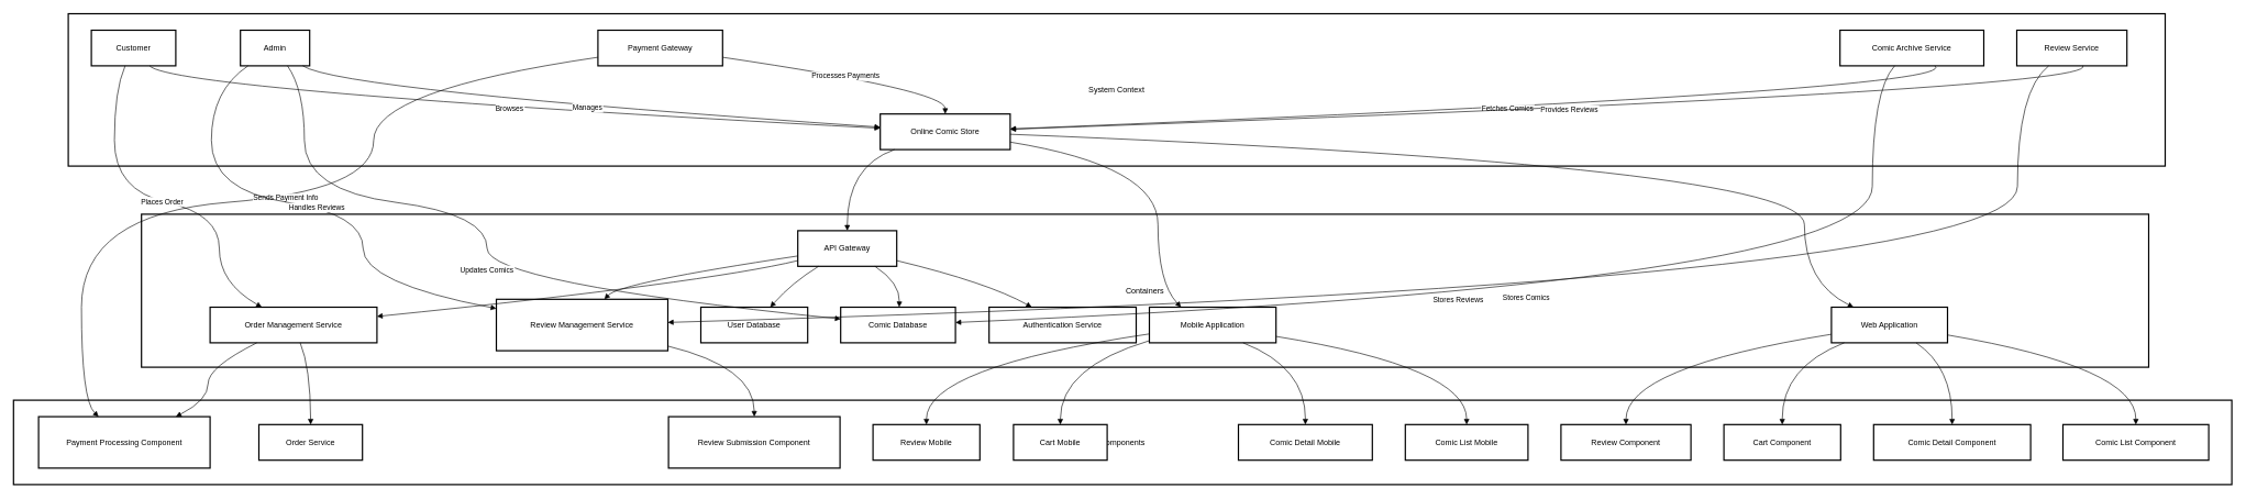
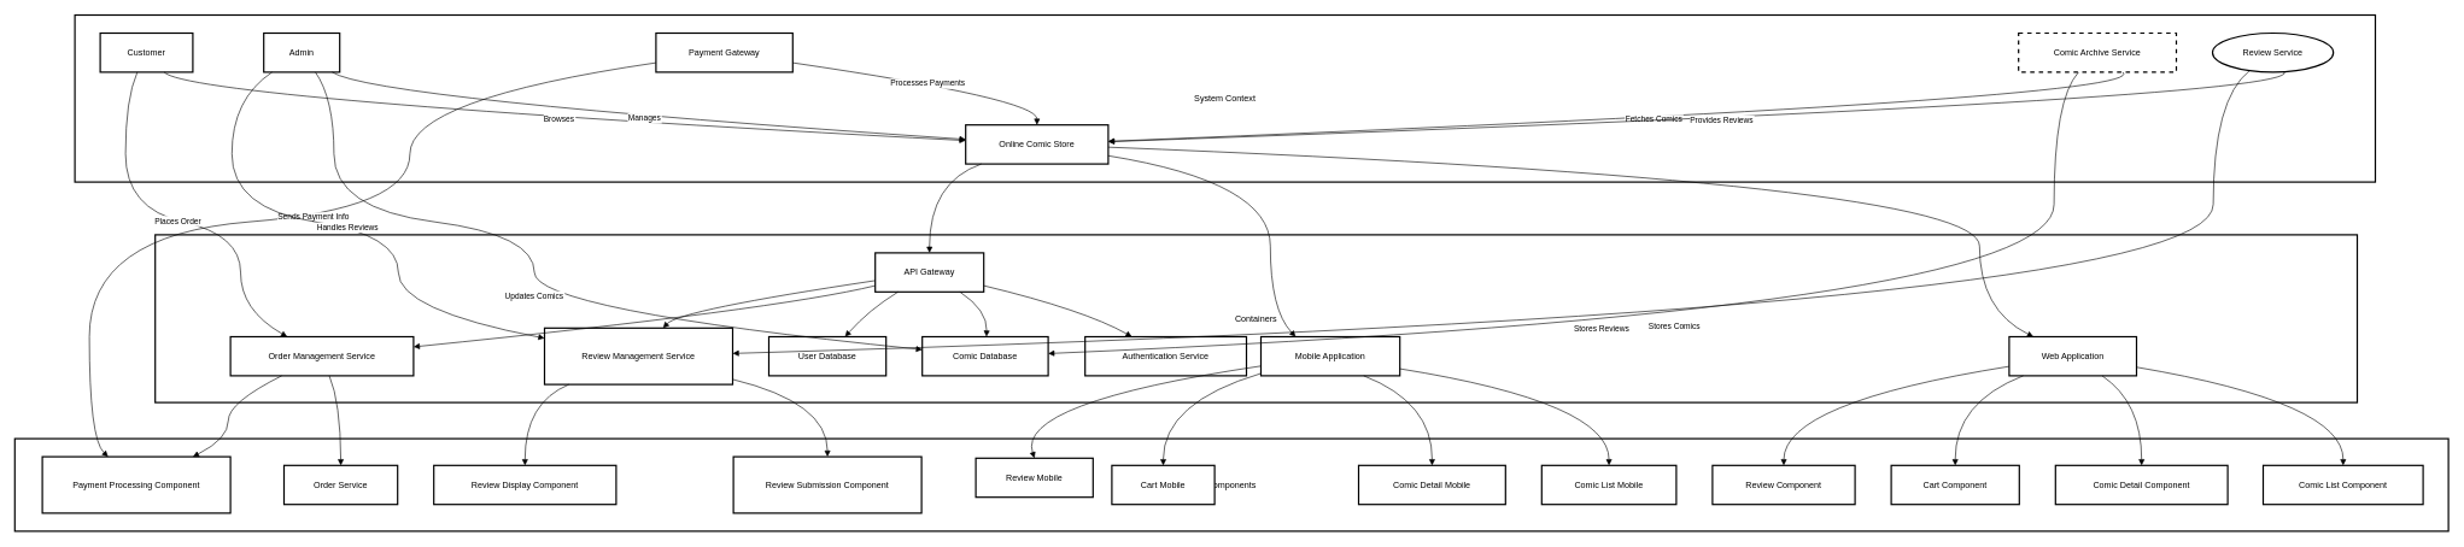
  <mxCell id="0" />
  <mxCell id="1" parent="0" />
  <mxCell id="2" value="Components" style="whiteSpace=wrap;strokeWidth=2;" vertex="1" parent="1"><mxGeometry x="20" y="606" width="3363" height="128" as="geometry" /></mxCell>
  <mxCell id="3" value="Containers" style="whiteSpace=wrap;strokeWidth=2;" vertex="1" parent="1"><mxGeometry x="214" y="324" width="3043" height="232" as="geometry" /></mxCell>
  <mxCell id="4" value="System Context" style="whiteSpace=wrap;strokeWidth=2;" vertex="1" parent="1"><mxGeometry x="103" y="20" width="3179" height="231" as="geometry" /></mxCell>
  <mxCell id="5" value="Online Comic Store" style="whiteSpace=wrap;strokeWidth=2;" vertex="1" parent="1"><mxGeometry x="1334" y="172" width="197" height="54" as="geometry" /></mxCell>
  <mxCell id="6" value="Customer" style="whiteSpace=wrap;strokeWidth=2;" vertex="1" parent="1"><mxGeometry x="138" y="45" width="128" height="54" as="geometry" /></mxCell>
  <mxCell id="7" value="Admin" style="whiteSpace=wrap;strokeWidth=2;" vertex="1" parent="1"><mxGeometry x="364" y="45" width="105" height="54" as="geometry" /></mxCell>
  <mxCell id="8" value="Payment Gateway" style="whiteSpace=wrap;strokeWidth=2;" vertex="1" parent="1"><mxGeometry x="906" y="45" width="189" height="54" as="geometry" /></mxCell>
- <mxCell id="9" value="Comic Archive Service" style="whiteSpace=wrap;strokeWidth=2;" vertex="1" parent="1"><mxGeometry x="2789" y="45" width="218" height="54" as="geometry" /></mxCell>
- <mxCell id="10" value="Review Service" style="whiteSpace=wrap;strokeWidth=2;" vertex="1" parent="1"><mxGeometry x="3057" y="45" width="167" height="54" as="geometry" /></mxCell>
+ <mxCell id="9" value="Comic Archive Service" style="whiteSpace=wrap;strokeWidth=2;dashed=1;" vertex="1" parent="1"><mxGeometry x="2789" y="45" width="218" height="54" as="geometry" /></mxCell>
+ <mxCell id="10" value="Review Service" style="ellipse;whiteSpace=wrap;strokeWidth=2;" vertex="1" parent="1"><mxGeometry x="3057" y="45" width="167" height="54" as="geometry" /></mxCell>
  <mxCell id="11" value="Web Application" style="whiteSpace=wrap;strokeWidth=2;" vertex="1" parent="1"><mxGeometry x="2776" y="465" width="176" height="54" as="geometry" /></mxCell>
  <mxCell id="12" value="Mobile Application" style="whiteSpace=wrap;strokeWidth=2;" vertex="1" parent="1"><mxGeometry x="1742" y="465" width="192" height="54" as="geometry" /></mxCell>
  <mxCell id="13" value="API Gateway" style="whiteSpace=wrap;strokeWidth=2;" vertex="1" parent="1"><mxGeometry x="1209" y="349" width="150" height="54" as="geometry" /></mxCell>
  <mxCell id="14" value="Authentication Service" style="whiteSpace=wrap;strokeWidth=2;" vertex="1" parent="1"><mxGeometry x="1499" y="465" width="223" height="54" as="geometry" /></mxCell>
  <mxCell id="15" value="Comic Database" style="whiteSpace=wrap;strokeWidth=2;" vertex="1" parent="1"><mxGeometry x="1274" y="465" width="174" height="54" as="geometry" /></mxCell>
  <mxCell id="16" value="User Database" style="whiteSpace=wrap;strokeWidth=2;" vertex="1" parent="1"><mxGeometry x="1062" y="465" width="162" height="54" as="geometry" /></mxCell>
  <mxCell id="17" value="Order Management Service" style="whiteSpace=wrap;strokeWidth=2;" vertex="1" parent="1"><mxGeometry x="318" y="465" width="253" height="54" as="geometry" /></mxCell>
  <mxCell id="18" value="Review Management Service" style="whiteSpace=wrap;strokeWidth=2;" vertex="1" parent="1"><mxGeometry x="752" y="453" width="260" height="78" as="geometry" /></mxCell>
  <mxCell id="19" value="Comic List Component" style="whiteSpace=wrap;strokeWidth=2;" vertex="1" parent="1"><mxGeometry x="3127" y="643" width="221" height="54" as="geometry" /></mxCell>
  <mxCell id="20" value="Comic Detail Component" style="whiteSpace=wrap;strokeWidth=2;" vertex="1" parent="1"><mxGeometry x="2840" y="643" width="238" height="54" as="geometry" /></mxCell>
  <mxCell id="21" value="Cart Component" style="whiteSpace=wrap;strokeWidth=2;" vertex="1" parent="1"><mxGeometry x="2613" y="643" width="177" height="54" as="geometry" /></mxCell>
  <mxCell id="22" value="Review Component" style="whiteSpace=wrap;strokeWidth=2;" vertex="1" parent="1"><mxGeometry x="2366" y="643" width="197" height="54" as="geometry" /></mxCell>
  <mxCell id="23" value="Comic List Mobile" style="whiteSpace=wrap;strokeWidth=2;" vertex="1" parent="1"><mxGeometry x="2130" y="643" width="186" height="54" as="geometry" /></mxCell>
  <mxCell id="24" value="Comic Detail Mobile" style="whiteSpace=wrap;strokeWidth=2;" vertex="1" parent="1"><mxGeometry x="1877" y="643" width="203" height="54" as="geometry" /></mxCell>
  <mxCell id="25" value="Cart Mobile" style="whiteSpace=wrap;strokeWidth=2;" vertex="1" parent="1"><mxGeometry x="1536" y="643" width="142" height="54" as="geometry" /></mxCell>
- <mxCell id="26" value="Review Mobile" style="whiteSpace=wrap;strokeWidth=2;" vertex="1" parent="1"><mxGeometry x="1323" y="643" width="162" height="54" as="geometry" /></mxCell>
+ <mxCell id="26" value="Review Mobile" style="whiteSpace=wrap;strokeWidth=2;" vertex="1" parent="1"><mxGeometry x="1348" y="633" width="162" height="54" as="geometry" /></mxCell>
  <mxCell id="27" value="Order Service" style="whiteSpace=wrap;strokeWidth=2;" vertex="1" parent="1"><mxGeometry x="392" y="643" width="157" height="54" as="geometry" /></mxCell>
  <mxCell id="28" value="Payment Processing Component" style="whiteSpace=wrap;strokeWidth=2;" vertex="1" parent="1"><mxGeometry x="58" y="631" width="260" height="78" as="geometry" /></mxCell>
  <mxCell id="29" value="Review Submission Component" style="whiteSpace=wrap;strokeWidth=2;" vertex="1" parent="1"><mxGeometry x="1013" y="631" width="260" height="78" as="geometry" /></mxCell>
+ <mxCell id="30" value="Review Display Component" style="whiteSpace=wrap;strokeWidth=2;" vertex="1" parent="1"><mxGeometry x="599" y="643" width="252" height="54" as="geometry" /></mxCell>
  <mxCell id="31" value="Browses" style="curved=1;startArrow=none;endArrow=block;exitX=0.69;exitY=1;entryX=0;entryY=0.4;" edge="1" parent="1" source="6" target="5"><mxGeometry relative="1" as="geometry"><Array as="points"><mxPoint x="260" y="136" /></Array></mxGeometry></mxCell>
  <mxCell id="32" value="Manages" style="curved=1;startArrow=none;endArrow=block;exitX=0.9;exitY=1;entryX=0;entryY=0.37;" edge="1" parent="1" source="7" target="5"><mxGeometry relative="1" as="geometry"><Array as="points"><mxPoint x="514" y="136" /></Array></mxGeometry></mxCell>
  <mxCell id="33" value="Processes Payments" style="curved=1;startArrow=none;endArrow=block;exitX=1;exitY=0.76;entryX=0.5;entryY=0;" edge="1" parent="1" source="8" target="5"><mxGeometry relative="1" as="geometry"><Array as="points"><mxPoint x="1433" y="136" /></Array></mxGeometry></mxCell>
  <mxCell id="34" value="Fetches Comics" style="curved=1;startArrow=none;endArrow=block;exitX=0.66;exitY=1;entryX=1;entryY=0.42;" edge="1" parent="1" source="9" target="5"><mxGeometry relative="1" as="geometry"><Array as="points"><mxPoint x="2980" y="136" /></Array></mxGeometry></mxCell>
  <mxCell id="35" value="Provides Reviews" style="curved=1;startArrow=none;endArrow=block;exitX=0.6;exitY=1;entryX=1;entryY=0.43;" edge="1" parent="1" source="10" target="5"><mxGeometry relative="1" as="geometry"><Array as="points"><mxPoint x="3182" y="136" /></Array></mxGeometry></mxCell>
  <mxCell id="36" value="" style="curved=1;startArrow=none;endArrow=block;exitX=1;exitY=0.57;entryX=0.19;entryY=0;" edge="1" parent="1" source="5" target="11"><mxGeometry relative="1" as="geometry"><Array as="points"><mxPoint x="2735" y="251" /><mxPoint x="2735" y="428" /></Array></mxGeometry></mxCell>
  <mxCell id="37" value="" style="curved=1;startArrow=none;endArrow=block;exitX=1;exitY=0.79;entryX=0.25;entryY=0;" edge="1" parent="1" source="5" target="12"><mxGeometry relative="1" as="geometry"><Array as="points"><mxPoint x="1755" y="251" /><mxPoint x="1755" y="428" /></Array></mxGeometry></mxCell>
  <mxCell id="38" value="" style="curved=1;startArrow=none;endArrow=block;exitX=0.11;exitY=1;entryX=0.5;entryY=0;" edge="1" parent="1" source="5" target="13"><mxGeometry relative="1" as="geometry"><Array as="points"><mxPoint x="1284" y="251" /></Array></mxGeometry></mxCell>
  <mxCell id="39" value="" style="curved=1;startArrow=none;endArrow=block;exitX=1;exitY=0.84;entryX=0.29;entryY=0;" edge="1" parent="1" source="13" target="14"><mxGeometry relative="1" as="geometry"><Array as="points"><mxPoint x="1498" y="428" /></Array></mxGeometry></mxCell>
  <mxCell id="40" value="" style="curved=1;startArrow=none;endArrow=block;exitX=0.78;exitY=1;entryX=0.51;entryY=0;" edge="1" parent="1" source="13" target="15"><mxGeometry relative="1" as="geometry"><Array as="points"><mxPoint x="1364" y="428" /></Array></mxGeometry></mxCell>
  <mxCell id="41" value="" style="curved=1;startArrow=none;endArrow=block;exitX=0.21;exitY=1;entryX=0.65;entryY=0;" edge="1" parent="1" source="13" target="16"><mxGeometry relative="1" as="geometry"><Array as="points"><mxPoint x="1200" y="428" /></Array></mxGeometry></mxCell>
  <mxCell id="42" value="" style="curved=1;startArrow=none;endArrow=block;exitX=0;exitY=0.84;entryX=1;entryY=0.26;" edge="1" parent="1" source="13" target="17"><mxGeometry relative="1" as="geometry"><Array as="points"><mxPoint x="1070" y="428" /></Array></mxGeometry></mxCell>
  <mxCell id="43" value="" style="curved=1;startArrow=none;endArrow=block;exitX=0;exitY=0.71;entryX=0.63;entryY=0;" edge="1" parent="1" source="13" target="18"><mxGeometry relative="1" as="geometry"><Array as="points"><mxPoint x="939" y="428" /></Array></mxGeometry></mxCell>
  <mxCell id="44" value="" style="curved=1;startArrow=none;endArrow=block;exitX=1;exitY=0.78;entryX=0.5;entryY=0;" edge="1" parent="1" source="11" target="19"><mxGeometry relative="1" as="geometry"><Array as="points"><mxPoint x="3238" y="556" /></Array></mxGeometry></mxCell>
  <mxCell id="45" value="" style="curved=1;startArrow=none;endArrow=block;exitX=0.73;exitY=1;entryX=0.5;entryY=0;" edge="1" parent="1" source="11" target="20"><mxGeometry relative="1" as="geometry"><Array as="points"><mxPoint x="2959" y="556" /></Array></mxGeometry></mxCell>
  <mxCell id="46" value="" style="curved=1;startArrow=none;endArrow=block;exitX=0.11;exitY=1;entryX=0.5;entryY=0;" edge="1" parent="1" source="11" target="21"><mxGeometry relative="1" as="geometry"><Array as="points"><mxPoint x="2701" y="556" /></Array></mxGeometry></mxCell>
  <mxCell id="47" value="" style="curved=1;startArrow=none;endArrow=block;exitX=0;exitY=0.76;entryX=0.5;entryY=0;" edge="1" parent="1" source="11" target="22"><mxGeometry relative="1" as="geometry"><Array as="points"><mxPoint x="2465" y="556" /></Array></mxGeometry></mxCell>
  <mxCell id="48" value="" style="curved=1;startArrow=none;endArrow=block;exitX=1;exitY=0.82;entryX=0.5;entryY=0;" edge="1" parent="1" source="12" target="23"><mxGeometry relative="1" as="geometry"><Array as="points"><mxPoint x="2223" y="556" /></Array></mxGeometry></mxCell>
  <mxCell id="49" value="" style="curved=1;startArrow=none;endArrow=block;exitX=0.74;exitY=1;entryX=0.5;entryY=0;" edge="1" parent="1" source="12" target="24"><mxGeometry relative="1" as="geometry"><Array as="points"><mxPoint x="1979" y="556" /></Array></mxGeometry></mxCell>
  <mxCell id="50" value="" style="curved=1;startArrow=none;endArrow=block;exitX=0;exitY=0.94;entryX=0.5;entryY=0;" edge="1" parent="1" source="12" target="25"><mxGeometry relative="1" as="geometry"><Array as="points"><mxPoint x="1607" y="556" /></Array></mxGeometry></mxCell>
  <mxCell id="51" value="" style="curved=1;startArrow=none;endArrow=block;exitX=0;exitY=0.75;entryX=0.5;entryY=0;" edge="1" parent="1" source="12" target="26"><mxGeometry relative="1" as="geometry"><Array as="points"><mxPoint x="1404" y="556" /></Array></mxGeometry></mxCell>
  <mxCell id="52" value="" style="curved=1;startArrow=none;endArrow=block;exitX=0.54;exitY=1;entryX=0.5;entryY=0;" edge="1" parent="1" source="17" target="27"><mxGeometry relative="1" as="geometry"><Array as="points"><mxPoint x="470" y="556" /></Array></mxGeometry></mxCell>
  <mxCell id="53" value="" style="curved=1;startArrow=none;endArrow=block;exitX=0.28;exitY=1;entryX=0.8;entryY=0;" edge="1" parent="1" source="17" target="28"><mxGeometry relative="1" as="geometry"><Array as="points"><mxPoint x="315" y="556" /><mxPoint x="315" y="606" /></Array></mxGeometry></mxCell>
  <mxCell id="54" value="" style="curved=1;startArrow=none;endArrow=block;exitX=1;exitY=0.91;entryX=0.5;entryY=0;" edge="1" parent="1" source="18" target="29"><mxGeometry relative="1" as="geometry"><Array as="points"><mxPoint x="1143" y="556" /></Array></mxGeometry></mxCell>
+ <mxCell id="55" value="" style="curved=1;startArrow=none;endArrow=block;exitX=0.13;exitY=1;entryX=0.5;entryY=0;" edge="1" parent="1" source="18" target="30"><mxGeometry relative="1" as="geometry"><Array as="points"><mxPoint x="725" y="556" /></Array></mxGeometry></mxCell>
  <mxCell id="56" value="Places Order" style="curved=1;startArrow=none;endArrow=block;exitX=0.4;exitY=1;entryX=0.31;entryY=0;" edge="1" parent="1" source="6" target="17"><mxGeometry relative="1" as="geometry"><Array as="points"><mxPoint x="173" y="136" /><mxPoint x="173" y="288" /><mxPoint x="332" y="324" /><mxPoint x="332" y="428" /></Array></mxGeometry></mxCell>
  <mxCell id="57" value="Sends Payment Info" style="curved=1;startArrow=none;endArrow=block;exitX=0;exitY=0.76;entryX=0.35;entryY=0;" edge="1" parent="1" source="8" target="28"><mxGeometry relative="1" as="geometry"><Array as="points"><mxPoint x="566" y="136" /><mxPoint x="566" y="288" /><mxPoint x="123" y="324" /><mxPoint x="123" y="606" /></Array></mxGeometry></mxCell>
  <mxCell id="58" value="Updates Comics" style="curved=1;startArrow=none;endArrow=block;exitX=0.68;exitY=1;entryX=0;entryY=0.33;" edge="1" parent="1" source="7" target="15"><mxGeometry relative="1" as="geometry"><Array as="points"><mxPoint x="461" y="136" /><mxPoint x="461" y="288" /><mxPoint x="738" y="324" /><mxPoint x="738" y="428" /></Array></mxGeometry></mxCell>
  <mxCell id="59" value="Handles Reviews" style="curved=1;startArrow=none;endArrow=block;exitX=0.11;exitY=1;entryX=0;entryY=0.18;" edge="1" parent="1" source="7" target="18"><mxGeometry relative="1" as="geometry"><Array as="points"><mxPoint x="320" y="136" /><mxPoint x="320" y="288" /><mxPoint x="550" y="324" /><mxPoint x="550" y="428" /></Array></mxGeometry></mxCell>
  <mxCell id="60" value="Stores Comics" style="curved=1;startArrow=none;endArrow=block;exitX=0.38;exitY=1;entryX=1;entryY=0.43;" edge="1" parent="1" source="9" target="15"><mxGeometry relative="1" as="geometry"><Array as="points"><mxPoint x="2838" y="136" /><mxPoint x="2838" y="428" /></Array></mxGeometry></mxCell>
  <mxCell id="61" value="Stores Reviews" style="curved=1;startArrow=none;endArrow=block;exitX=0.29;exitY=1;entryX=1;entryY=0.45;" edge="1" parent="1" source="10" target="18"><mxGeometry relative="1" as="geometry"><Array as="points"><mxPoint x="3058" y="136" /><mxPoint x="3058" y="428" /></Array></mxGeometry></mxCell>
